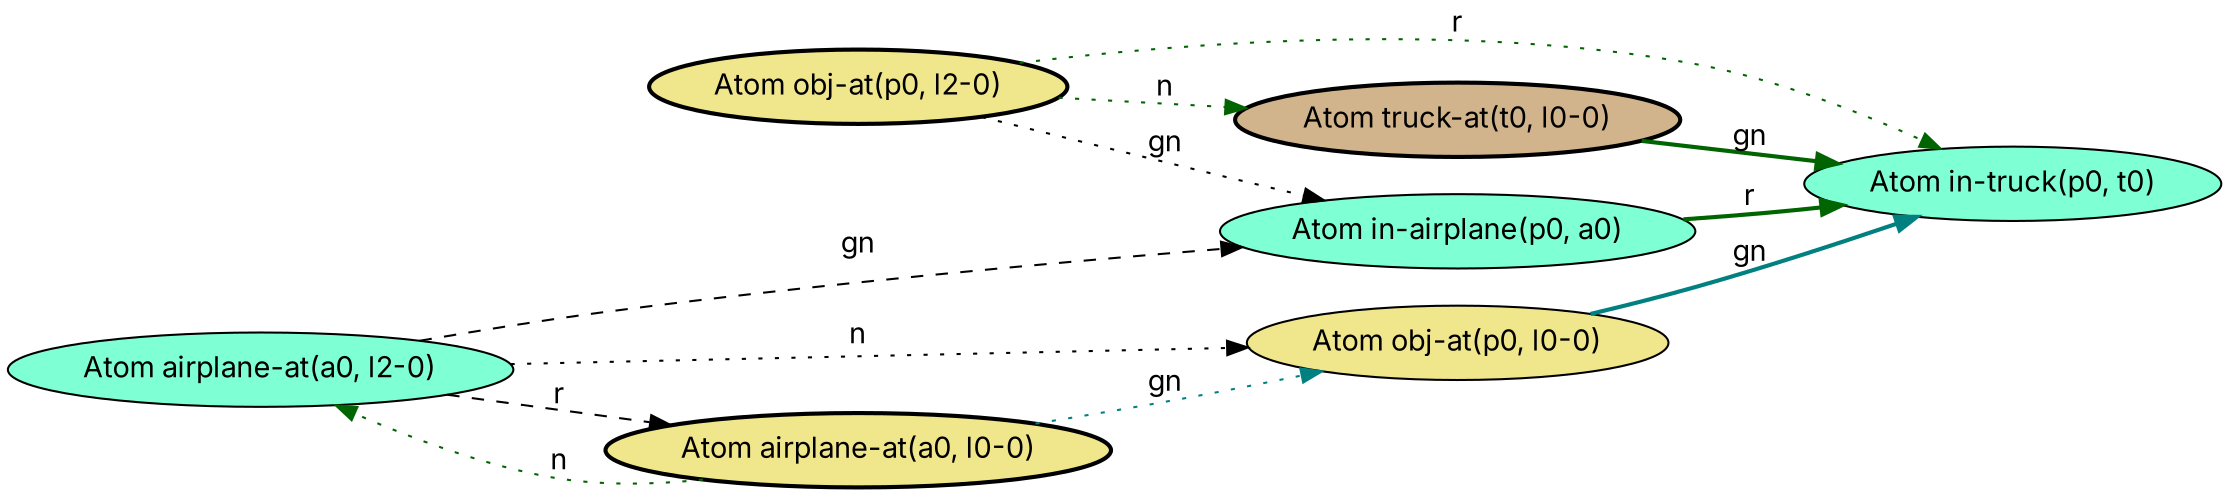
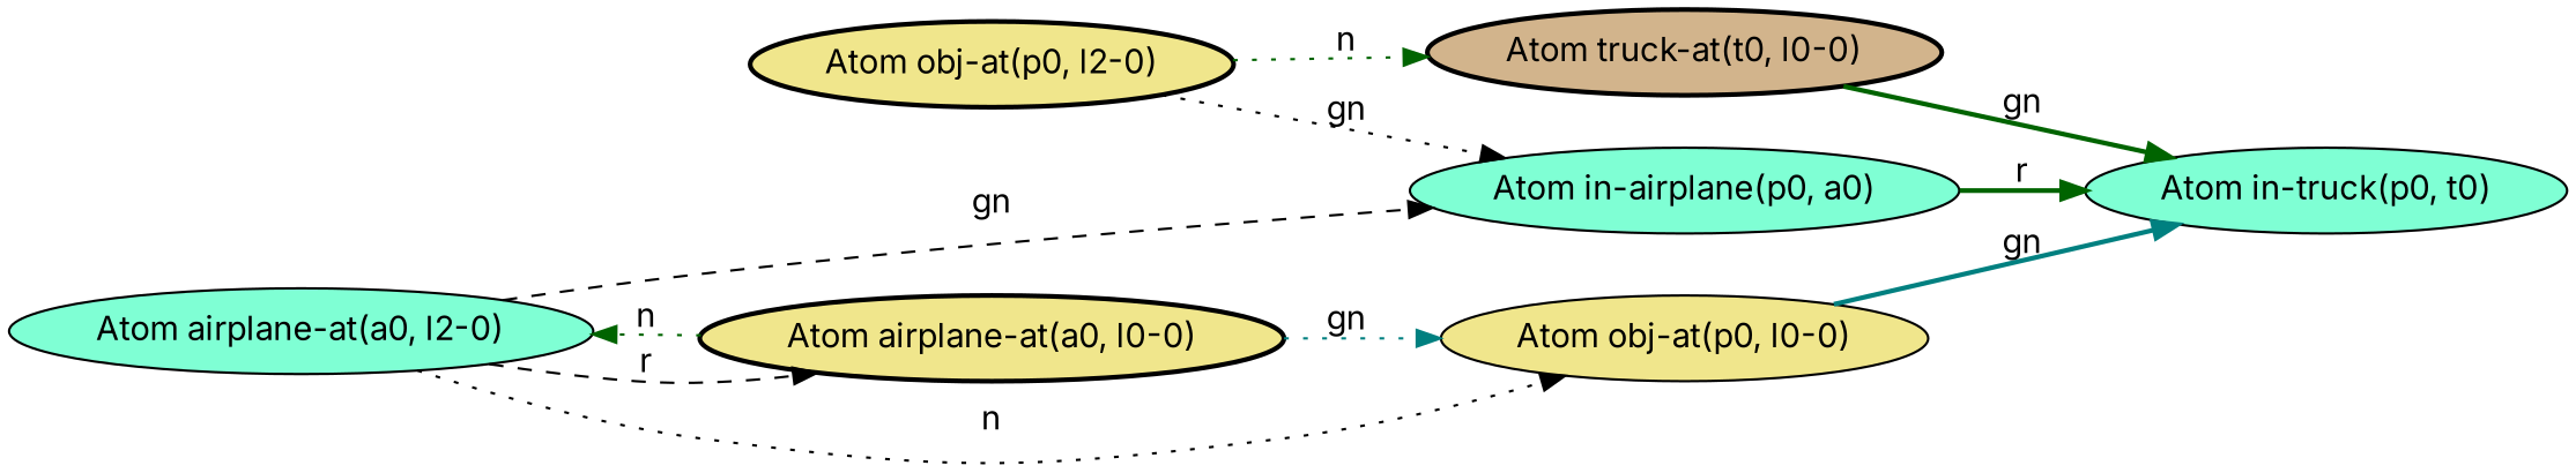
  digraph {
    fontname=Inter
    rankdir=LR
    node [fillcolor=aquamarine fontname=Inter style=filled]
    edge [color=darkgreen fontname=Inter style=dotted]
    n1 [label="Atom in-truck(p0, t0)"]
    n2 [fillcolor=tan label="Atom truck-at(t0, l0-0)" style="bold,filled"]
    n3 [fillcolor=khaki label="Atom airplane-at(a0, l0-0)" style="bold,filled"]
    n4 [fillcolor=khaki label="Atom obj-at(p0, l0-0)"]
    n5 [label="Atom airplane-at(a0, l2-0)"]
    n6 [label="Atom in-airplane(p0, a0)"]
    n7 [fillcolor=khaki label="Atom obj-at(p0, l2-0)" style="bold,filled"]
    n2 -> n1 [label=gn style=bold]
    n3 -> n4 [color=teal label=gn]
    n3 -> n5 [label=n]
    n4 -> n1 [color=teal label=gn style=bold]
    n5 -> n3 [color=black label=r style=dashed]
    n5 -> n4 [color=black label=n]
    n5 -> n6 [color=black label=gn style=dashed]
    n6 -> n1 [label=r style=bold]
-   n7 -> n1 [label=r]
    n7 -> n2 [label=n]
    n7 -> n6 [color=black label=gn]
  }
